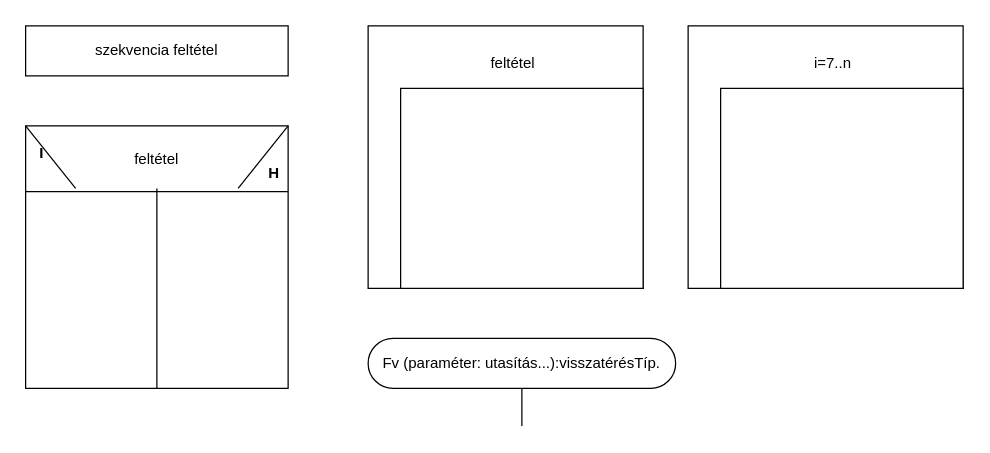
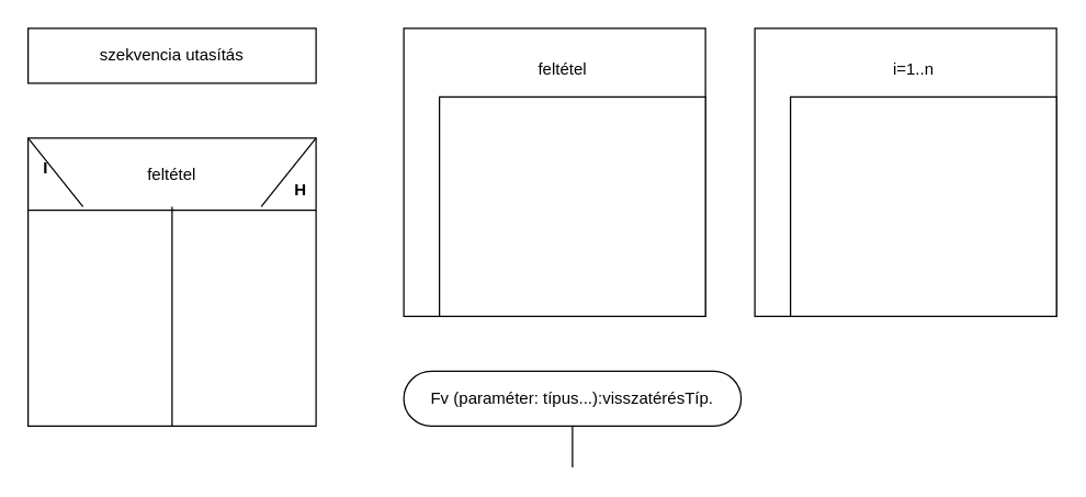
  <mxCell id="0" />
  <mxCell id="1" parent="0" />
- <mxCell id="2" value="szekvencia feltétel" style="rounded=0;whiteSpace=wrap;html=1;" parent="1" vertex="1"><mxGeometry x="20" y="20" width="210" height="40" as="geometry" /></mxCell>
+ <mxCell id="2" value="szekvencia utasítás" style="rounded=0;whiteSpace=wrap;html=1;" parent="1" vertex="1"><mxGeometry x="20" y="20" width="210" height="40" as="geometry" /></mxCell>
  <mxCell id="3" value="" style="group" parent="1" vertex="1" connectable="0"><mxGeometry x="550" y="20" width="220" height="210" as="geometry" /></mxCell>
  <mxCell id="4" value="" style="rounded=0;whiteSpace=wrap;html=1;" parent="3" vertex="1"><mxGeometry width="220" height="210" as="geometry" /></mxCell>
- <mxCell id="5" value="i=7..n" style="rounded=0;whiteSpace=wrap;html=1;strokeColor=none;" parent="3" vertex="1"><mxGeometry x="36" y="10" width="160" height="40" as="geometry" /></mxCell>
+ <mxCell id="5" value="i=1..n" style="rounded=0;whiteSpace=wrap;html=1;strokeColor=none;" parent="3" vertex="1"><mxGeometry x="36" y="10" width="160" height="40" as="geometry" /></mxCell>
  <mxCell id="6" value="" style="rounded=0;whiteSpace=wrap;html=1;" parent="3" vertex="1"><mxGeometry x="26" y="50" width="194" height="160" as="geometry" /></mxCell>
  <mxCell id="7" value="" style="group" parent="1" vertex="1" connectable="0"><mxGeometry x="294" y="270" width="246" height="70" as="geometry" /></mxCell>
- <mxCell id="8" value="Fv (paraméter: utasítás...):visszatérésTíp." style="rounded=1;whiteSpace=wrap;html=1;arcSize=50;" parent="7" vertex="1"><mxGeometry width="246" height="40" as="geometry" /></mxCell>
+ <mxCell id="8" value="Fv (paraméter: típus...):visszatérésTíp." style="rounded=1;whiteSpace=wrap;html=1;arcSize=50;" parent="7" vertex="1"><mxGeometry width="246" height="40" as="geometry" /></mxCell>
  <mxCell id="9" value="" style="endArrow=none;html=1;rounded=0;entryX=0.5;entryY=1;entryDx=0;entryDy=0;" parent="7" target="8" edge="1"><mxGeometry width="50" height="50" relative="1" as="geometry"><mxPoint x="123" y="70" as="sourcePoint" /><mxPoint x="136" y="-40" as="targetPoint" /></mxGeometry></mxCell>
  <mxCell id="10" value="" style="group" parent="1" vertex="1" connectable="0"><mxGeometry x="294" y="20" width="220" height="210" as="geometry" /></mxCell>
  <mxCell id="11" value="" style="rounded=0;whiteSpace=wrap;html=1;" parent="10" vertex="1"><mxGeometry width="220" height="210" as="geometry" /></mxCell>
  <mxCell id="12" value="feltétel" style="rounded=0;whiteSpace=wrap;html=1;strokeColor=none;" parent="10" vertex="1"><mxGeometry x="36" y="10" width="160" height="40" as="geometry" /></mxCell>
  <mxCell id="13" value="" style="rounded=0;whiteSpace=wrap;html=1;" parent="10" vertex="1"><mxGeometry x="26" y="50" width="194" height="160" as="geometry" /></mxCell>
  <mxCell id="14" value="" style="group" parent="1" vertex="1" connectable="0"><mxGeometry x="20" y="100" width="210" height="210" as="geometry" /></mxCell>
  <mxCell id="15" value="" style="whiteSpace=wrap;html=1;aspect=fixed;" parent="14" vertex="1"><mxGeometry width="210" height="210" as="geometry" /></mxCell>
  <mxCell id="16" value="" style="endArrow=none;html=1;rounded=0;entryX=0;entryY=0.25;entryDx=0;entryDy=0;exitX=1;exitY=0.25;exitDx=0;exitDy=0;" parent="14" source="15" target="15" edge="1"><mxGeometry width="50" height="50" relative="1" as="geometry"><mxPoint x="360" y="180" as="sourcePoint" /><mxPoint x="410" y="130" as="targetPoint" /></mxGeometry></mxCell>
  <mxCell id="17" value="feltétel" style="rounded=0;whiteSpace=wrap;html=1;strokeColor=none;" parent="14" vertex="1"><mxGeometry x="30" y="7" width="150" height="40" as="geometry" /></mxCell>
  <mxCell id="18" value="" style="endArrow=none;html=1;rounded=0;entryX=1;entryY=0;entryDx=0;entryDy=0;" parent="14" target="15" edge="1"><mxGeometry width="50" height="50" relative="1" as="geometry"><mxPoint x="170" y="50" as="sourcePoint" /><mxPoint x="410" y="130" as="targetPoint" /></mxGeometry></mxCell>
  <mxCell id="19" value="&lt;b&gt;I&lt;/b&gt;" style="rounded=0;whiteSpace=wrap;html=1;strokeColor=none;" parent="14" vertex="1"><mxGeometry x="3" y="12" width="20" height="20" as="geometry" /></mxCell>
  <mxCell id="20" value="&lt;b&gt;H&lt;/b&gt;" style="rounded=0;whiteSpace=wrap;html=1;strokeColor=none;" parent="14" vertex="1"><mxGeometry x="189" y="28" width="20" height="20" as="geometry" /></mxCell>
  <mxCell id="21" value="" style="endArrow=none;html=1;rounded=0;exitX=0.5;exitY=1;exitDx=0;exitDy=0;" parent="14" source="15" edge="1"><mxGeometry width="50" height="50" relative="1" as="geometry"><mxPoint x="360" y="180" as="sourcePoint" /><mxPoint x="105" y="50" as="targetPoint" /></mxGeometry></mxCell>
  <mxCell id="22" value="" style="endArrow=none;html=1;rounded=0;entryX=0;entryY=0;entryDx=0;entryDy=0;" parent="14" target="15" edge="1"><mxGeometry width="50" height="50" relative="1" as="geometry"><mxPoint x="40" y="50" as="sourcePoint" /><mxPoint x="220" y="10" as="targetPoint" /></mxGeometry></mxCell>
